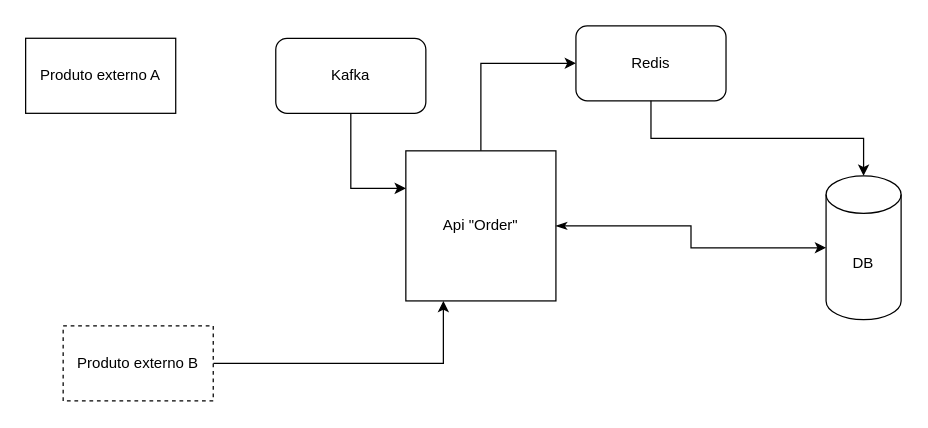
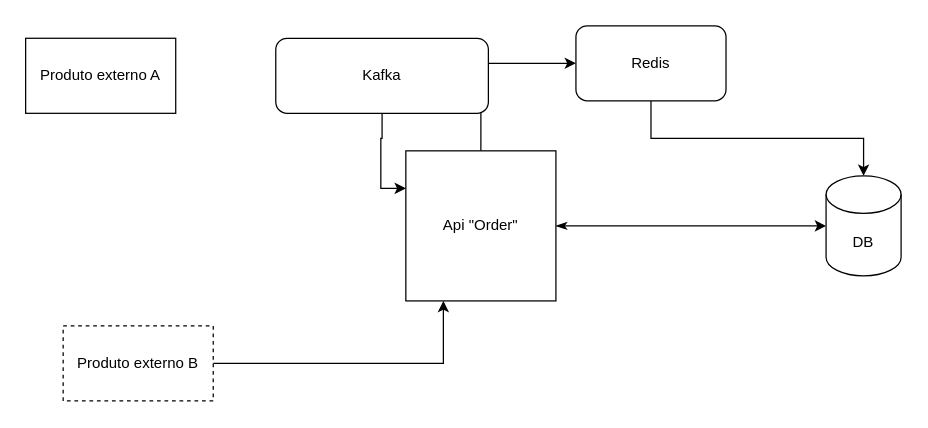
  <mxCell id="0" />
  <mxCell id="1" parent="0" />
  <mxCell id="2" style="edgeStyle=orthogonalEdgeStyle;rounded=0;orthogonalLoop=1;jettySize=auto;html=1;entryX=0;entryY=0.5;entryDx=0;entryDy=0;exitX=0.5;exitY=0;exitDx=0;exitDy=0;" edge="1" parent="1" source="3" target="10"><mxGeometry relative="1" as="geometry" /></mxCell>
  <mxCell id="3" value="Api &quot;Order&quot;" style="whiteSpace=wrap;html=1;aspect=fixed;" vertex="1" parent="1"><mxGeometry x="324" y="120" width="120" height="120" as="geometry" /></mxCell>
  <mxCell id="4" value="Produto externo A" style="rounded=0;whiteSpace=wrap;html=1;" vertex="1" parent="1"><mxGeometry x="20" y="30" width="120" height="60" as="geometry" /></mxCell>
  <mxCell id="5" style="edgeStyle=orthogonalEdgeStyle;rounded=0;orthogonalLoop=1;jettySize=auto;html=1;entryX=0.25;entryY=1;entryDx=0;entryDy=0;" edge="1" parent="1" source="6" target="3"><mxGeometry relative="1" as="geometry" /></mxCell>
  <mxCell id="6" value="Produto externo B" style="rounded=0;whiteSpace=wrap;html=1;dashed=1;" vertex="1" parent="1"><mxGeometry x="50" y="260" width="120" height="60" as="geometry" /></mxCell>
  <mxCell id="7" style="edgeStyle=orthogonalEdgeStyle;rounded=0;orthogonalLoop=1;jettySize=auto;html=1;entryX=0;entryY=0.25;entryDx=0;entryDy=0;" edge="1" parent="1" source="8" target="3"><mxGeometry relative="1" as="geometry" /></mxCell>
- <mxCell id="8" value="Kafka" style="rounded=1;whiteSpace=wrap;html=1;" vertex="1" parent="1"><mxGeometry x="220" y="30" width="120" height="60" as="geometry" /></mxCell>
- <mxCell id="9" value="DB" style="shape=cylinder3;whiteSpace=wrap;html=1;boundedLbl=1;backgroundOutline=1;size=15;" vertex="1" parent="1"><mxGeometry x="660" y="140" width="60" height="115" as="geometry" /></mxCell>
+ <mxCell id="8" value="Kafka" style="rounded=1;whiteSpace=wrap;html=1;" vertex="1" parent="1"><mxGeometry x="220" y="30" width="170" height="60" as="geometry" /></mxCell>
+ <mxCell id="9" value="DB" style="shape=cylinder3;whiteSpace=wrap;html=1;boundedLbl=1;backgroundOutline=1;size=15;" vertex="1" parent="1"><mxGeometry x="660" y="140" width="60" height="80" as="geometry" /></mxCell>
  <mxCell id="10" value="Redis" style="rounded=1;whiteSpace=wrap;html=1;" vertex="1" parent="1"><mxGeometry x="460" y="20" width="120" height="60" as="geometry" /></mxCell>
  <mxCell id="11" style="edgeStyle=orthogonalEdgeStyle;rounded=0;orthogonalLoop=1;jettySize=auto;html=1;exitX=0.5;exitY=1;exitDx=0;exitDy=0;entryX=0.5;entryY=0;entryDx=0;entryDy=0;entryPerimeter=0;" edge="1" parent="1" source="10" target="9"><mxGeometry relative="1" as="geometry" /></mxCell>
  <mxCell id="12" style="edgeStyle=orthogonalEdgeStyle;rounded=0;orthogonalLoop=1;jettySize=auto;html=1;exitX=1;exitY=0.5;exitDx=0;exitDy=0;entryX=0;entryY=0.5;entryDx=0;entryDy=0;entryPerimeter=0;startArrow=classicThin;startFill=1;" edge="1" parent="1" source="3" target="9"><mxGeometry relative="1" as="geometry" /></mxCell>
